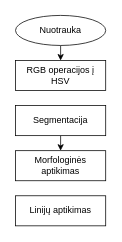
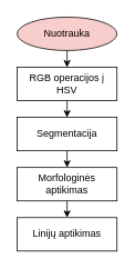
  <mxCell id="0" />
  <mxCell id="1" parent="0" />
  <mxCell id="2" style="edgeStyle=orthogonalEdgeStyle;rounded=0;orthogonalLoop=1;jettySize=auto;html=1;exitX=0.5;exitY=1;exitDx=0;exitDy=0;entryX=0.5;entryY=0;entryDx=0;entryDy=0;" parent="1" source="3" target="5" edge="1"><mxGeometry relative="1" as="geometry" /></mxCell>
- <mxCell id="3" value="Nuotrauka" style="ellipse;whiteSpace=wrap;html=1;" parent="1" vertex="1"><mxGeometry x="20" y="20" width="120" height="40" as="geometry" /></mxCell>
+ <mxCell id="3" value="Nuotrauka" style="ellipse;whiteSpace=wrap;html=1;fillColor=#f8cecc;" parent="1" vertex="1"><mxGeometry x="20" y="20" width="120" height="40" as="geometry" /></mxCell>
+ <mxCell id="4" style="edgeStyle=orthogonalEdgeStyle;rounded=0;orthogonalLoop=1;jettySize=auto;html=1;exitX=0.5;exitY=1;exitDx=0;exitDy=0;entryX=0.5;entryY=0;entryDx=0;entryDy=0;" parent="1" source="5" target="7" edge="1"><mxGeometry relative="1" as="geometry" /></mxCell>
  <mxCell id="5" value="RGB operacijos į HSV" style="rounded=0;whiteSpace=wrap;html=1;" parent="1" vertex="1"><mxGeometry x="20" y="80" width="120" height="40" as="geometry" /></mxCell>
  <mxCell id="6" style="edgeStyle=orthogonalEdgeStyle;rounded=0;orthogonalLoop=1;jettySize=auto;html=1;exitX=0.5;exitY=1;exitDx=0;exitDy=0;entryX=0.5;entryY=0;entryDx=0;entryDy=0;" parent="1" source="7" target="9" edge="1"><mxGeometry relative="1" as="geometry" /></mxCell>
  <mxCell id="7" value="Segmentacija" style="rounded=0;whiteSpace=wrap;html=1;" parent="1" vertex="1"><mxGeometry x="20" y="140" width="120" height="40" as="geometry" /></mxCell>
+ <mxCell id="8" style="edgeStyle=orthogonalEdgeStyle;rounded=0;orthogonalLoop=1;jettySize=auto;html=1;exitX=0.5;exitY=1;exitDx=0;exitDy=0;entryX=0.5;entryY=0;entryDx=0;entryDy=0;" parent="1" source="9" target="10" edge="1"><mxGeometry relative="1" as="geometry" /></mxCell>
  <mxCell id="9" value="Morfologinės aptikimas" style="rounded=0;whiteSpace=wrap;html=1;" parent="1" vertex="1"><mxGeometry x="20" y="200" width="120" height="40" as="geometry" /></mxCell>
  <mxCell id="10" value="Linijų aptikimas" style="rounded=0;whiteSpace=wrap;html=1;" parent="1" vertex="1"><mxGeometry x="20" y="260" width="120" height="40" as="geometry" /></mxCell>
